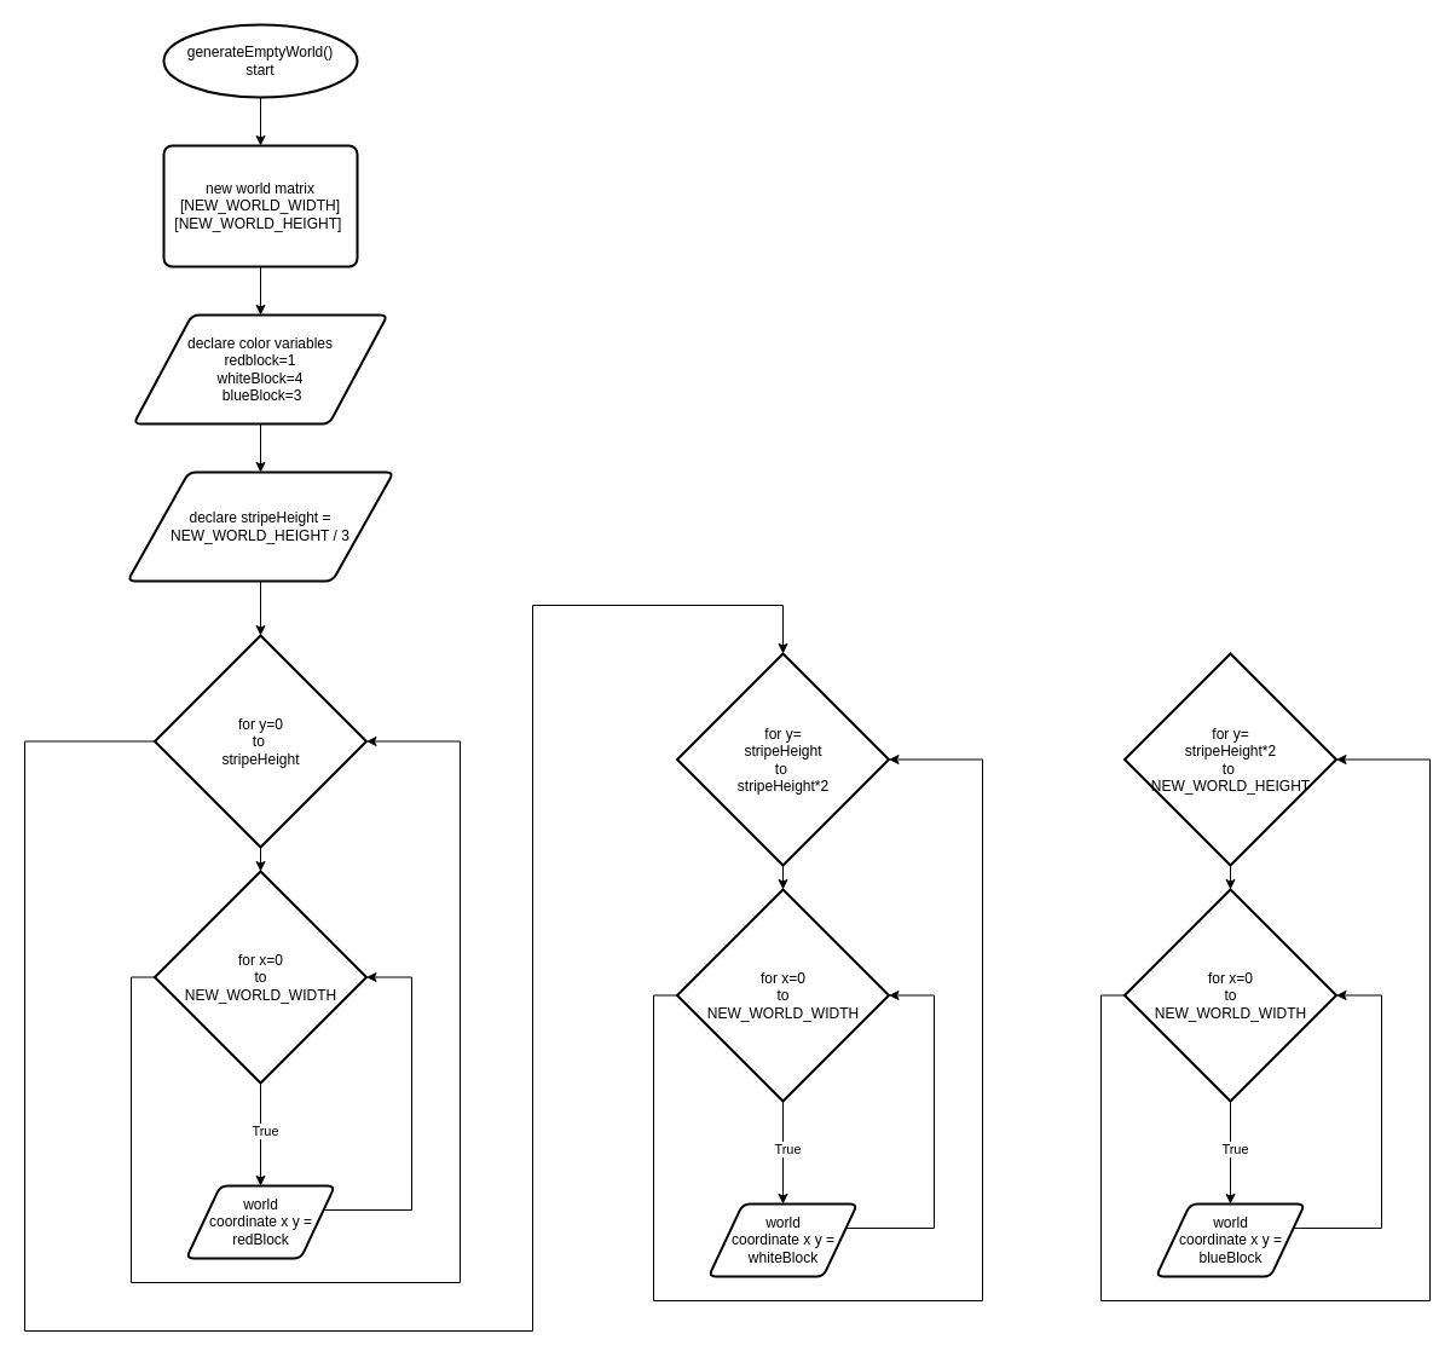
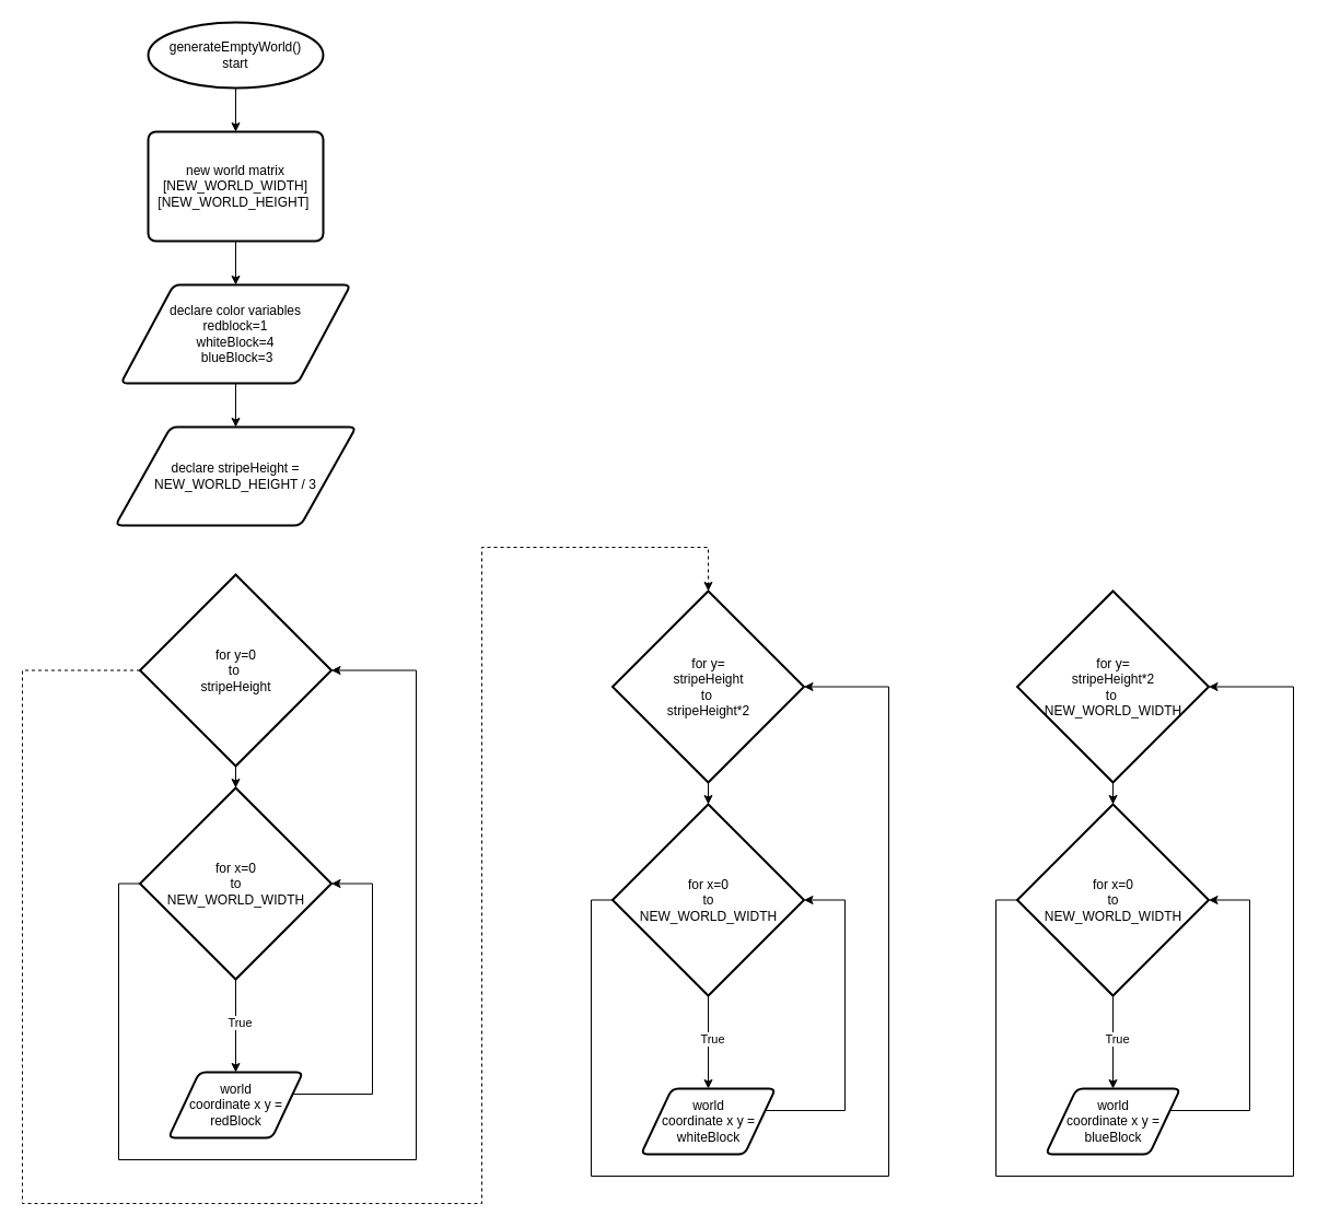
  <mxCell id="0" />
  <mxCell id="1" parent="0" />
  <mxCell id="2" value="" style="edgeStyle=orthogonalEdgeStyle;rounded=0;orthogonalLoop=1;jettySize=auto;html=1;" edge="1" parent="1" source="3" target="5"><mxGeometry relative="1" as="geometry" /></mxCell>
  <mxCell id="3" value="generateEmptyWorld()&lt;br&gt;start" style="strokeWidth=2;html=1;shape=mxgraph.flowchart.start_1;whiteSpace=wrap;" vertex="1" parent="1"><mxGeometry x="135" y="20" width="160" height="60" as="geometry" /></mxCell>
  <mxCell id="4" value="" style="edgeStyle=orthogonalEdgeStyle;rounded=0;orthogonalLoop=1;jettySize=auto;html=1;" edge="1" parent="1" source="5" target="34"><mxGeometry relative="1" as="geometry" /></mxCell>
  <mxCell id="5" value="new world matrix&lt;br&gt;[NEW_WORLD_WIDTH] [NEW_WORLD_HEIGHT]&amp;nbsp;" style="rounded=1;whiteSpace=wrap;html=1;absoluteArcSize=1;arcSize=14;strokeWidth=2;" vertex="1" parent="1"><mxGeometry x="135" y="120" width="160" height="100" as="geometry" /></mxCell>
  <mxCell id="6" value="" style="edgeStyle=orthogonalEdgeStyle;rounded=0;orthogonalLoop=1;jettySize=auto;html=1;" edge="1" parent="1" source="9" target="11"><mxGeometry relative="1" as="geometry" /></mxCell>
  <mxCell id="7" value="True" style="edgeLabel;html=1;align=center;verticalAlign=middle;resizable=0;points=[];" connectable="0" vertex="1" parent="6"><mxGeometry x="-0.082" y="3" relative="1" as="geometry"><mxPoint as="offset" /></mxGeometry></mxCell>
  <mxCell id="8" style="edgeStyle=orthogonalEdgeStyle;rounded=0;orthogonalLoop=1;jettySize=auto;html=1;exitX=0;exitY=0.5;exitDx=0;exitDy=0;exitPerimeter=0;entryX=1;entryY=0.5;entryDx=0;entryDy=0;entryPerimeter=0;" edge="1" parent="1" source="9" target="14"><mxGeometry relative="1" as="geometry"><Array as="points"><mxPoint x="108" y="808" /><mxPoint x="108" y="1060" /><mxPoint x="380" y="1060" /><mxPoint x="380" y="613" /></Array></mxGeometry></mxCell>
  <mxCell id="9" value="for x=0&lt;br&gt;to &lt;br&gt;NEW_WORLD_WIDTH" style="strokeWidth=2;html=1;shape=mxgraph.flowchart.decision;whiteSpace=wrap;" vertex="1" parent="1"><mxGeometry x="127.5" y="720" width="175" height="175" as="geometry" /></mxCell>
  <mxCell id="10" style="edgeStyle=orthogonalEdgeStyle;rounded=0;orthogonalLoop=1;jettySize=auto;html=1;exitX=1;exitY=0.5;exitDx=0;exitDy=0;entryX=1;entryY=0.5;entryDx=0;entryDy=0;entryPerimeter=0;" edge="1" parent="1" source="11" target="9"><mxGeometry relative="1" as="geometry"><Array as="points"><mxPoint x="262" y="1000" /><mxPoint x="340" y="1000" /><mxPoint x="340" y="808" /></Array></mxGeometry></mxCell>
  <mxCell id="11" value="world&lt;br&gt;coordinate x y =&lt;br&gt;redBlock" style="shape=parallelogram;html=1;strokeWidth=2;perimeter=parallelogramPerimeter;whiteSpace=wrap;rounded=1;arcSize=12;size=0.23;" vertex="1" parent="1"><mxGeometry x="153.5" y="980" width="123" height="60" as="geometry" /></mxCell>
  <mxCell id="12" value="" style="edgeStyle=orthogonalEdgeStyle;rounded=0;orthogonalLoop=1;jettySize=auto;html=1;" edge="1" parent="1" source="14" target="9"><mxGeometry relative="1" as="geometry" /></mxCell>
- <mxCell id="13" style="edgeStyle=orthogonalEdgeStyle;rounded=0;orthogonalLoop=1;jettySize=auto;html=1;exitX=0;exitY=0.5;exitDx=0;exitDy=0;exitPerimeter=0;entryX=0.5;entryY=0;entryDx=0;entryDy=0;entryPerimeter=0;" edge="1" parent="1" source="14" target="22"><mxGeometry relative="1" as="geometry"><Array as="points"><mxPoint x="20" y="612" /><mxPoint x="20" y="1100" /><mxPoint x="440" y="1100" /><mxPoint x="440" y="500" /><mxPoint x="647" y="500" /></Array></mxGeometry></mxCell>
+ <mxCell id="13" style="edgeStyle=orthogonalEdgeStyle;rounded=0;orthogonalLoop=1;jettySize=auto;html=1;exitX=0;exitY=0.5;exitDx=0;exitDy=0;exitPerimeter=0;entryX=0.5;entryY=0;entryDx=0;entryDy=0;entryPerimeter=0;dashed=1;" edge="1" parent="1" source="14" target="22"><mxGeometry relative="1" as="geometry"><Array as="points"><mxPoint x="20" y="612" /><mxPoint x="20" y="1100" /><mxPoint x="440" y="1100" /><mxPoint x="440" y="500" /><mxPoint x="647" y="500" /></Array></mxGeometry></mxCell>
  <mxCell id="14" value="&lt;div&gt;for y=0&lt;/div&gt;&lt;div&gt;to&amp;nbsp;&lt;/div&gt;&lt;div&gt;stripeHeight&lt;/div&gt;" style="strokeWidth=2;html=1;shape=mxgraph.flowchart.decision;whiteSpace=wrap;" vertex="1" parent="1"><mxGeometry x="127.5" y="525" width="175" height="175" as="geometry" /></mxCell>
  <mxCell id="15" value="" style="edgeStyle=orthogonalEdgeStyle;rounded=0;orthogonalLoop=1;jettySize=auto;html=1;" edge="1" parent="1" source="18" target="20"><mxGeometry relative="1" as="geometry" /></mxCell>
  <mxCell id="16" value="True" style="edgeLabel;html=1;align=center;verticalAlign=middle;resizable=0;points=[];" connectable="0" vertex="1" parent="15"><mxGeometry x="-0.082" y="3" relative="1" as="geometry"><mxPoint as="offset" /></mxGeometry></mxCell>
  <mxCell id="17" style="edgeStyle=orthogonalEdgeStyle;rounded=0;orthogonalLoop=1;jettySize=auto;html=1;exitX=0;exitY=0.5;exitDx=0;exitDy=0;exitPerimeter=0;entryX=1;entryY=0.5;entryDx=0;entryDy=0;entryPerimeter=0;" edge="1" parent="1" source="18" target="22"><mxGeometry relative="1" as="geometry"><Array as="points"><mxPoint x="540" y="823" /><mxPoint x="540" y="1075" /><mxPoint x="812" y="1075" /><mxPoint x="812" y="628" /></Array></mxGeometry></mxCell>
  <mxCell id="18" value="for x=0&lt;br&gt;to &lt;br&gt;NEW_WORLD_WIDTH" style="strokeWidth=2;html=1;shape=mxgraph.flowchart.decision;whiteSpace=wrap;" vertex="1" parent="1"><mxGeometry x="559.5" y="735" width="175" height="175" as="geometry" /></mxCell>
  <mxCell id="19" style="edgeStyle=orthogonalEdgeStyle;rounded=0;orthogonalLoop=1;jettySize=auto;html=1;exitX=1;exitY=0.5;exitDx=0;exitDy=0;entryX=1;entryY=0.5;entryDx=0;entryDy=0;entryPerimeter=0;" edge="1" parent="1" source="20" target="18"><mxGeometry relative="1" as="geometry"><Array as="points"><mxPoint x="694" y="1015" /><mxPoint x="772" y="1015" /><mxPoint x="772" y="823" /></Array></mxGeometry></mxCell>
  <mxCell id="20" value="world&lt;br&gt;coordinate x y =&lt;br&gt;whiteBlock" style="shape=parallelogram;html=1;strokeWidth=2;perimeter=parallelogramPerimeter;whiteSpace=wrap;rounded=1;arcSize=12;size=0.23;" vertex="1" parent="1"><mxGeometry x="585.5" y="995" width="123" height="60" as="geometry" /></mxCell>
  <mxCell id="21" value="" style="edgeStyle=orthogonalEdgeStyle;rounded=0;orthogonalLoop=1;jettySize=auto;html=1;" edge="1" parent="1" source="22" target="18"><mxGeometry relative="1" as="geometry" /></mxCell>
  <mxCell id="22" value="&lt;div&gt;for y=&lt;/div&gt;stripeHeight&lt;div&gt;to&amp;nbsp;&lt;/div&gt;&lt;div&gt;stripeHeight*2&lt;/div&gt;" style="strokeWidth=2;html=1;shape=mxgraph.flowchart.decision;whiteSpace=wrap;" vertex="1" parent="1"><mxGeometry x="559.5" y="540" width="175" height="175" as="geometry" /></mxCell>
  <mxCell id="23" value="" style="edgeStyle=orthogonalEdgeStyle;rounded=0;orthogonalLoop=1;jettySize=auto;html=1;" edge="1" parent="1" source="26" target="28"><mxGeometry relative="1" as="geometry" /></mxCell>
  <mxCell id="24" value="True" style="edgeLabel;html=1;align=center;verticalAlign=middle;resizable=0;points=[];" connectable="0" vertex="1" parent="23"><mxGeometry x="-0.082" y="3" relative="1" as="geometry"><mxPoint as="offset" /></mxGeometry></mxCell>
  <mxCell id="25" style="edgeStyle=orthogonalEdgeStyle;rounded=0;orthogonalLoop=1;jettySize=auto;html=1;exitX=0;exitY=0.5;exitDx=0;exitDy=0;exitPerimeter=0;entryX=1;entryY=0.5;entryDx=0;entryDy=0;entryPerimeter=0;" edge="1" parent="1" source="26" target="30"><mxGeometry relative="1" as="geometry"><Array as="points"><mxPoint x="910" y="823" /><mxPoint x="910" y="1075" /><mxPoint x="1182" y="1075" /><mxPoint x="1182" y="628" /></Array></mxGeometry></mxCell>
  <mxCell id="26" value="for x=0&lt;br&gt;to &lt;br&gt;NEW_WORLD_WIDTH" style="strokeWidth=2;html=1;shape=mxgraph.flowchart.decision;whiteSpace=wrap;" vertex="1" parent="1"><mxGeometry x="929.5" y="735" width="175" height="175" as="geometry" /></mxCell>
  <mxCell id="27" style="edgeStyle=orthogonalEdgeStyle;rounded=0;orthogonalLoop=1;jettySize=auto;html=1;exitX=1;exitY=0.5;exitDx=0;exitDy=0;entryX=1;entryY=0.5;entryDx=0;entryDy=0;entryPerimeter=0;" edge="1" parent="1" source="28" target="26"><mxGeometry relative="1" as="geometry"><Array as="points"><mxPoint x="1064" y="1015" /><mxPoint x="1142" y="1015" /><mxPoint x="1142" y="823" /></Array></mxGeometry></mxCell>
  <mxCell id="28" value="world&lt;br&gt;coordinate x y =&lt;br&gt;blueBlock" style="shape=parallelogram;html=1;strokeWidth=2;perimeter=parallelogramPerimeter;whiteSpace=wrap;rounded=1;arcSize=12;size=0.23;" vertex="1" parent="1"><mxGeometry x="955.5" y="995" width="123" height="60" as="geometry" /></mxCell>
  <mxCell id="29" value="" style="edgeStyle=orthogonalEdgeStyle;rounded=0;orthogonalLoop=1;jettySize=auto;html=1;" edge="1" parent="1" source="30" target="26"><mxGeometry relative="1" as="geometry" /></mxCell>
- <mxCell id="30" value="&lt;div&gt;for y=&lt;/div&gt;stripeHeight*2&lt;div&gt;to&amp;nbsp;&lt;/div&gt;&lt;div&gt;NEW_WORLD_HEIGHT&lt;br&gt;&lt;/div&gt;" style="strokeWidth=2;html=1;shape=mxgraph.flowchart.decision;whiteSpace=wrap;" vertex="1" parent="1"><mxGeometry x="929.5" y="540" width="175" height="175" as="geometry" /></mxCell>
- <mxCell id="31" value="" style="edgeStyle=orthogonalEdgeStyle;rounded=0;orthogonalLoop=1;jettySize=auto;html=1;" edge="1" parent="1" source="32" target="14"><mxGeometry relative="1" as="geometry" /></mxCell>
+ <mxCell id="30" value="&lt;div&gt;for y=&lt;/div&gt;stripeHeight*2&lt;div&gt;to&amp;nbsp;&lt;/div&gt;&lt;div&gt;NEW_WORLD_WIDTH&lt;br&gt;&lt;/div&gt;" style="strokeWidth=2;html=1;shape=mxgraph.flowchart.decision;whiteSpace=wrap;" vertex="1" parent="1"><mxGeometry x="929.5" y="540" width="175" height="175" as="geometry" /></mxCell>
  <mxCell id="32" value="declare stripeHeight = NEW_WORLD_HEIGHT / 3" style="shape=parallelogram;html=1;strokeWidth=2;perimeter=parallelogramPerimeter;whiteSpace=wrap;rounded=1;arcSize=12;size=0.23;" vertex="1" parent="1"><mxGeometry x="105" y="390" width="220" height="90" as="geometry" /></mxCell>
  <mxCell id="33" value="" style="edgeStyle=orthogonalEdgeStyle;rounded=0;orthogonalLoop=1;jettySize=auto;html=1;" edge="1" parent="1" source="34" target="32"><mxGeometry relative="1" as="geometry" /></mxCell>
  <mxCell id="34" value="&lt;span style=&quot;caret-color: rgb(0, 0, 0); color: rgb(0, 0, 0); font-family: Helvetica; font-size: 12px; font-style: normal; font-variant-caps: normal; font-weight: 400; letter-spacing: normal; text-align: center; text-indent: 0px; text-transform: none; word-spacing: 0px; -webkit-text-stroke-width: 0px; background-color: rgb(255, 255, 255); text-decoration: none; float: none; display: inline !important;&quot;&gt;declare color variables&lt;/span&gt;&lt;br style=&quot;border-color: var(--border-color); caret-color: rgb(0, 0, 0); color: rgb(0, 0, 0); font-family: Helvetica; font-size: 12px; font-style: normal; font-variant-caps: normal; font-weight: 400; letter-spacing: normal; text-align: center; text-indent: 0px; text-transform: none; word-spacing: 0px; -webkit-text-stroke-width: 0px; text-decoration: none;&quot;&gt;&lt;span style=&quot;caret-color: rgb(0, 0, 0); color: rgb(0, 0, 0); font-family: Helvetica; font-size: 12px; font-style: normal; font-variant-caps: normal; font-weight: 400; letter-spacing: normal; text-align: center; text-indent: 0px; text-transform: none; word-spacing: 0px; -webkit-text-stroke-width: 0px; background-color: rgb(255, 255, 255); text-decoration: none; float: none; display: inline !important;&quot;&gt;redblock=1&lt;/span&gt;&lt;br style=&quot;border-color: var(--border-color); caret-color: rgb(0, 0, 0); color: rgb(0, 0, 0); font-family: Helvetica; font-size: 12px; font-style: normal; font-variant-caps: normal; font-weight: 400; letter-spacing: normal; text-align: center; text-indent: 0px; text-transform: none; word-spacing: 0px; -webkit-text-stroke-width: 0px; text-decoration: none;&quot;&gt;&lt;span style=&quot;caret-color: rgb(0, 0, 0); color: rgb(0, 0, 0); font-family: Helvetica; font-size: 12px; font-style: normal; font-variant-caps: normal; font-weight: 400; letter-spacing: normal; text-align: center; text-indent: 0px; text-transform: none; word-spacing: 0px; -webkit-text-stroke-width: 0px; background-color: rgb(255, 255, 255); text-decoration: none; float: none; display: inline !important;&quot;&gt;whiteBlock=4&lt;br&gt;&amp;nbsp;blueBlock=3&lt;/span&gt;" style="shape=parallelogram;html=1;strokeWidth=2;perimeter=parallelogramPerimeter;whiteSpace=wrap;rounded=1;arcSize=12;size=0.23;" vertex="1" parent="1"><mxGeometry x="110" y="260" width="210" height="90" as="geometry" /></mxCell>
